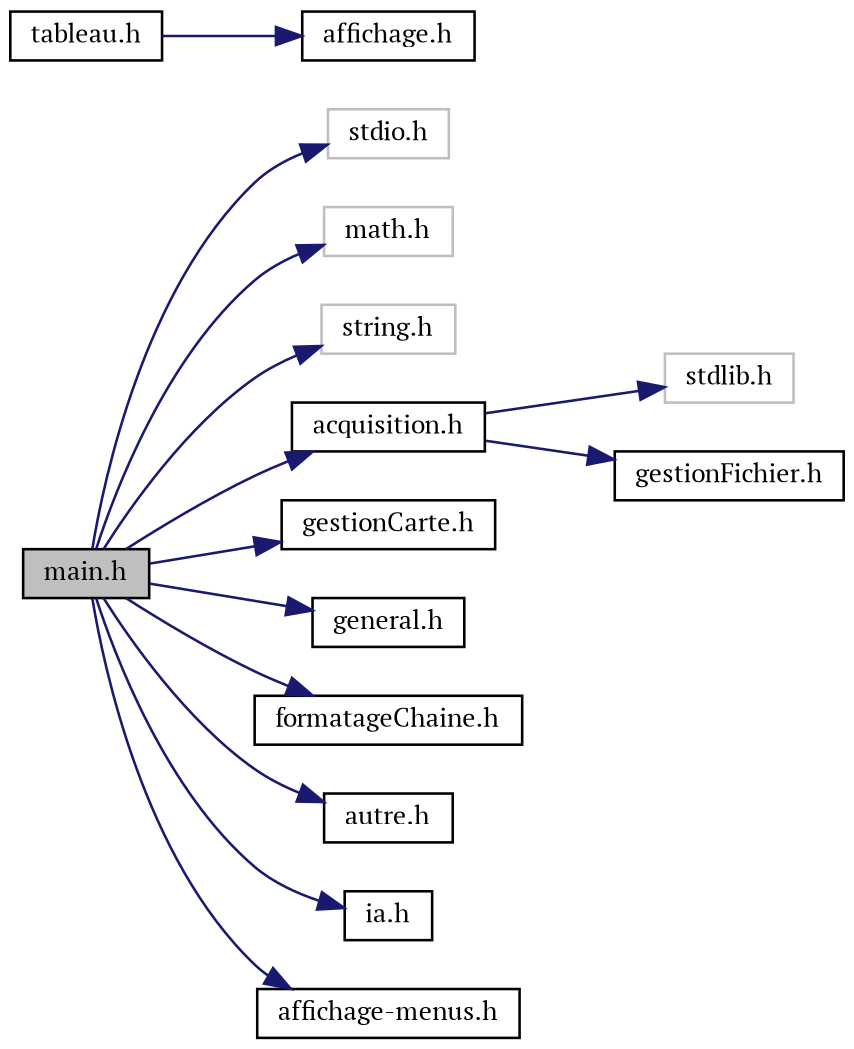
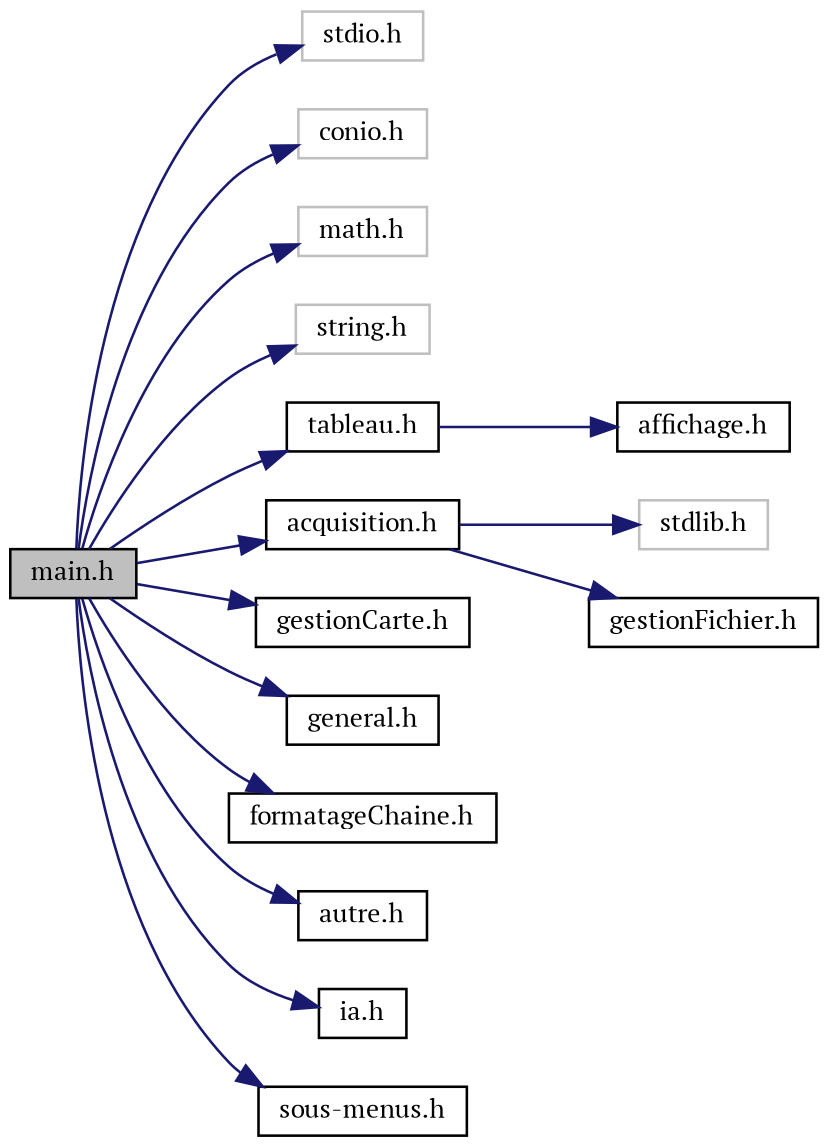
  digraph {
    fontname="PT Serif"
    rankdir=LR
    node [color=black fillcolor=white fontname="PT Serif" fontsize=10 shape=record style=filled]
    edge [color=midnightblue fontname="PT Serif" fontsize=10 labelfontname=Helvetica labelfontsize=10 style=solid]
    n1 [fillcolor=grey75 fontcolor=black height=0.2 label="main.h" width=0.4]
    n2 [color=grey75 height=0.2 label="stdio.h" width=0.4]
+   n3 [color=grey75 height=0.2 label="conio.h" width=0.4]
    n4 [color=grey75 height=0.2 label="math.h" width=0.4]
    n5 [color=grey75 height=0.2 label="string.h" width=0.4]
    n6 [height=0.2 label="tableau.h" width=0.4]
    n7 [height=0.2 label="acquisition.h" width=0.4]
    n8 [height=0.2 label="gestionCarte.h" width=0.4]
    n9 [height=0.2 label="general.h" width=0.4]
    n10 [height=0.2 label="formatageChaine.h" width=0.4]
    n11 [height=0.2 label="autre.h" width=0.4]
    n12 [height=0.2 label="ia.h" width=0.4]
-   n13 [height=0.2 label="affichage-menus.h" width=0.4]
+   n13 [height=0.2 label="sous-menus.h" width=0.4]
    n14 [color=grey75 height=0.2 label="stdlib.h" width=0.4]
    n15 [height=0.2 label="affichage.h" width=0.4]
    n16 [height=0.2 label="gestionFichier.h" width=0.4]
    n1 -> n2
+   n1 -> n3
    n1 -> n4
    n1 -> n5
+   n1 -> n6
    n1 -> n7
    n1 -> n8
    n1 -> n9
    n1 -> n10
    n1 -> n11
    n1 -> n12
    n1 -> n13
    n6 -> n15
    n7 -> n14
    n7 -> n16
  }
